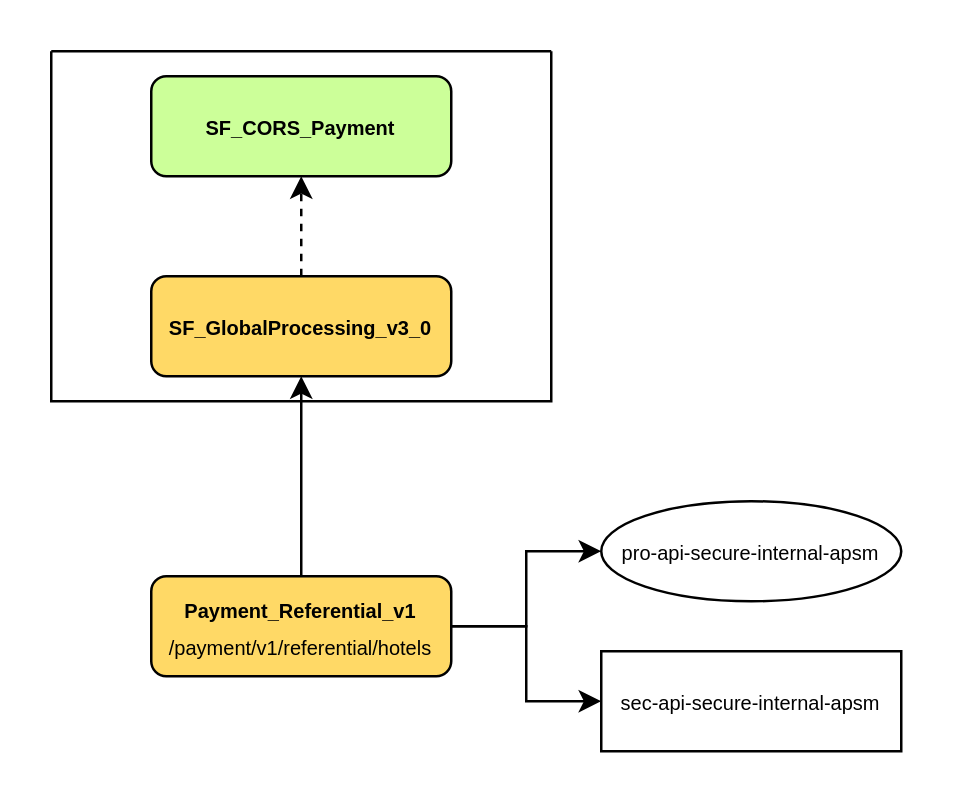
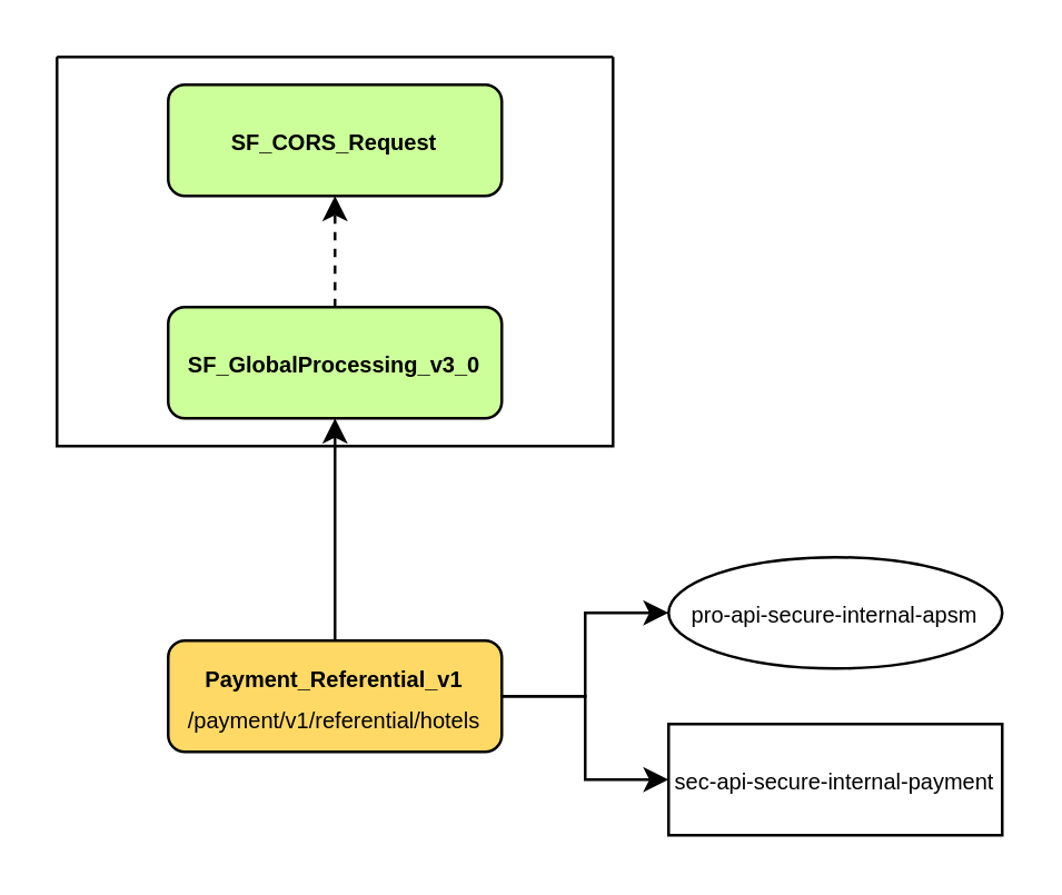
  <mxCell id="0" />
  <mxCell id="1" parent="0" />
  <mxCell id="2" style="edgeStyle=orthogonalEdgeStyle;rounded=0;orthogonalLoop=1;jettySize=auto;html=1;entryX=0.5;entryY=1;entryDx=0;entryDy=0;" edge="1" parent="1" source="5" target="7"><mxGeometry relative="1" as="geometry" /></mxCell>
  <mxCell id="3" style="edgeStyle=orthogonalEdgeStyle;rounded=0;orthogonalLoop=1;jettySize=auto;html=1;entryX=0;entryY=0.5;entryDx=0;entryDy=0;" edge="1" parent="1" source="5" target="10"><mxGeometry relative="1" as="geometry" /></mxCell>
  <mxCell id="4" style="edgeStyle=orthogonalEdgeStyle;rounded=0;orthogonalLoop=1;jettySize=auto;html=1;entryX=0;entryY=0.5;entryDx=0;entryDy=0;" edge="1" parent="1" source="5" target="11"><mxGeometry relative="1" as="geometry" /></mxCell>
  <mxCell id="5" value="&lt;font style=&quot;font-size: 8px;&quot;&gt;&lt;b&gt;Payment_Referential_v1&lt;/b&gt;&lt;br&gt;&lt;span style=&quot;background-color: initial;&quot;&gt;/payment/v1/referential/hotels&lt;/span&gt;&lt;br&gt;&lt;/font&gt;" style="rounded=1;whiteSpace=wrap;html=1;align=center;fillColor=#FFD966;" vertex="1" parent="1"><mxGeometry x="60" y="230" width="120" height="40" as="geometry" /></mxCell>
  <mxCell id="6" style="edgeStyle=orthogonalEdgeStyle;rounded=0;orthogonalLoop=1;jettySize=auto;html=1;dashed=1;" edge="1" parent="1" source="7" target="8"><mxGeometry relative="1" as="geometry" /></mxCell>
- <mxCell id="7" value="&lt;font style=&quot;&quot;&gt;&lt;b&gt;&lt;font style=&quot;font-size: 8px;&quot;&gt;SF_GlobalProcessing_v3_0&lt;/font&gt;&lt;/b&gt;&lt;br&gt;&lt;/font&gt;" style="rounded=1;whiteSpace=wrap;html=1;align=center;fillColor=#ffd966;" vertex="1" parent="1"><mxGeometry x="60" y="110" width="120" height="40" as="geometry" /></mxCell>
- <mxCell id="8" value="&lt;font style=&quot;&quot;&gt;&lt;b&gt;&lt;font style=&quot;font-size: 8px;&quot;&gt;SF_CORS_Payment&lt;/font&gt;&lt;/b&gt;&lt;br&gt;&lt;/font&gt;" style="rounded=1;whiteSpace=wrap;html=1;align=center;fillColor=#CCFF99;" vertex="1" parent="1"><mxGeometry x="60" y="30" width="120" height="40" as="geometry" /></mxCell>
+ <mxCell id="7" value="&lt;font style=&quot;&quot;&gt;&lt;b&gt;&lt;font style=&quot;font-size: 8px;&quot;&gt;SF_GlobalProcessing_v3_0&lt;/font&gt;&lt;/b&gt;&lt;br&gt;&lt;/font&gt;" style="rounded=1;whiteSpace=wrap;html=1;align=center;fillColor=#CCFF99;" vertex="1" parent="1"><mxGeometry x="60" y="110" width="120" height="40" as="geometry" /></mxCell>
+ <mxCell id="8" value="&lt;font style=&quot;&quot;&gt;&lt;b&gt;&lt;font style=&quot;font-size: 8px;&quot;&gt;SF_CORS_Request&lt;/font&gt;&lt;/b&gt;&lt;br&gt;&lt;/font&gt;" style="rounded=1;whiteSpace=wrap;html=1;align=center;fillColor=#CCFF99;" vertex="1" parent="1"><mxGeometry x="60" y="30" width="120" height="40" as="geometry" /></mxCell>
  <mxCell id="9" value="" style="swimlane;startSize=0;" vertex="1" parent="1"><mxGeometry x="20" y="20" width="200" height="140" as="geometry" /></mxCell>
  <mxCell id="10" value="&lt;font style=&quot;font-size: 8px;&quot;&gt;pro-api-secure-internal-apsm&lt;/font&gt;" style="ellipse;whiteSpace=wrap;html=1;" vertex="1" parent="1"><mxGeometry x="240" y="200" width="120" height="40" as="geometry" /></mxCell>
- <mxCell id="11" value="&lt;font style=&quot;font-size: 8px;&quot;&gt;sec-api-secure-internal-apsm&lt;/font&gt;" style="rounded=0;whiteSpace=wrap;html=1;" vertex="1" parent="1"><mxGeometry x="240" y="260" width="120" height="40" as="geometry" /></mxCell>
+ <mxCell id="11" value="&lt;font style=&quot;font-size: 8px;&quot;&gt;sec-api-secure-internal-payment&lt;/font&gt;" style="rounded=0;whiteSpace=wrap;html=1;" vertex="1" parent="1"><mxGeometry x="240" y="260" width="120" height="40" as="geometry" /></mxCell>
